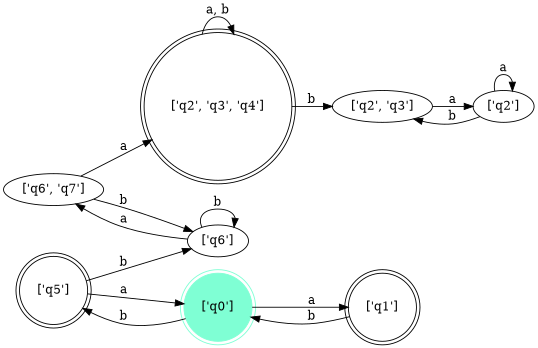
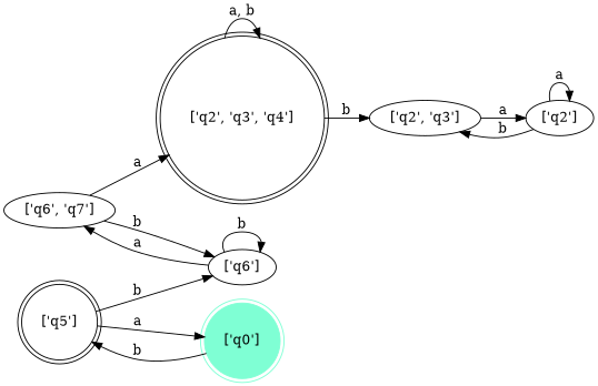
  digraph {
    rankdir=LR
    "['q2', 'q3']"
    "['q2']"
    "['q2', 'q3', 'q4']" [shape=doublecircle]
    "['q6', 'q7']"
    "['q6']"
-   "['q1']" [shape=doublecircle]
    "['q0']" [color=aquamarine shape=doublecircle style=filled]
    "['q5']" [shape=doublecircle]
    "['q2', 'q3']" -> "['q2']" [label=a]
    "['q2']" -> "['q2', 'q3']" [label=b]
    "['q2']" -> "['q2']" [label=a]
    "['q2', 'q3', 'q4']" -> "['q2', 'q3']" [label=b]
    "['q2', 'q3', 'q4']" -> "['q2', 'q3', 'q4']" [label="a, b"]
    "['q6', 'q7']" -> "['q2', 'q3', 'q4']" [label=a]
    "['q6', 'q7']" -> "['q6']" [label=b]
    "['q6']" -> "['q6', 'q7']" [label=a]
    "['q6']" -> "['q6']" [label=b]
-   "['q1']" -> "['q0']" [label=b]
-   "['q0']" -> "['q1']" [label=a]
    "['q0']" -> "['q5']" [label=b]
    "['q5']" -> "['q6']" [label=b]
    "['q5']" -> "['q0']" [label=a]
  }
